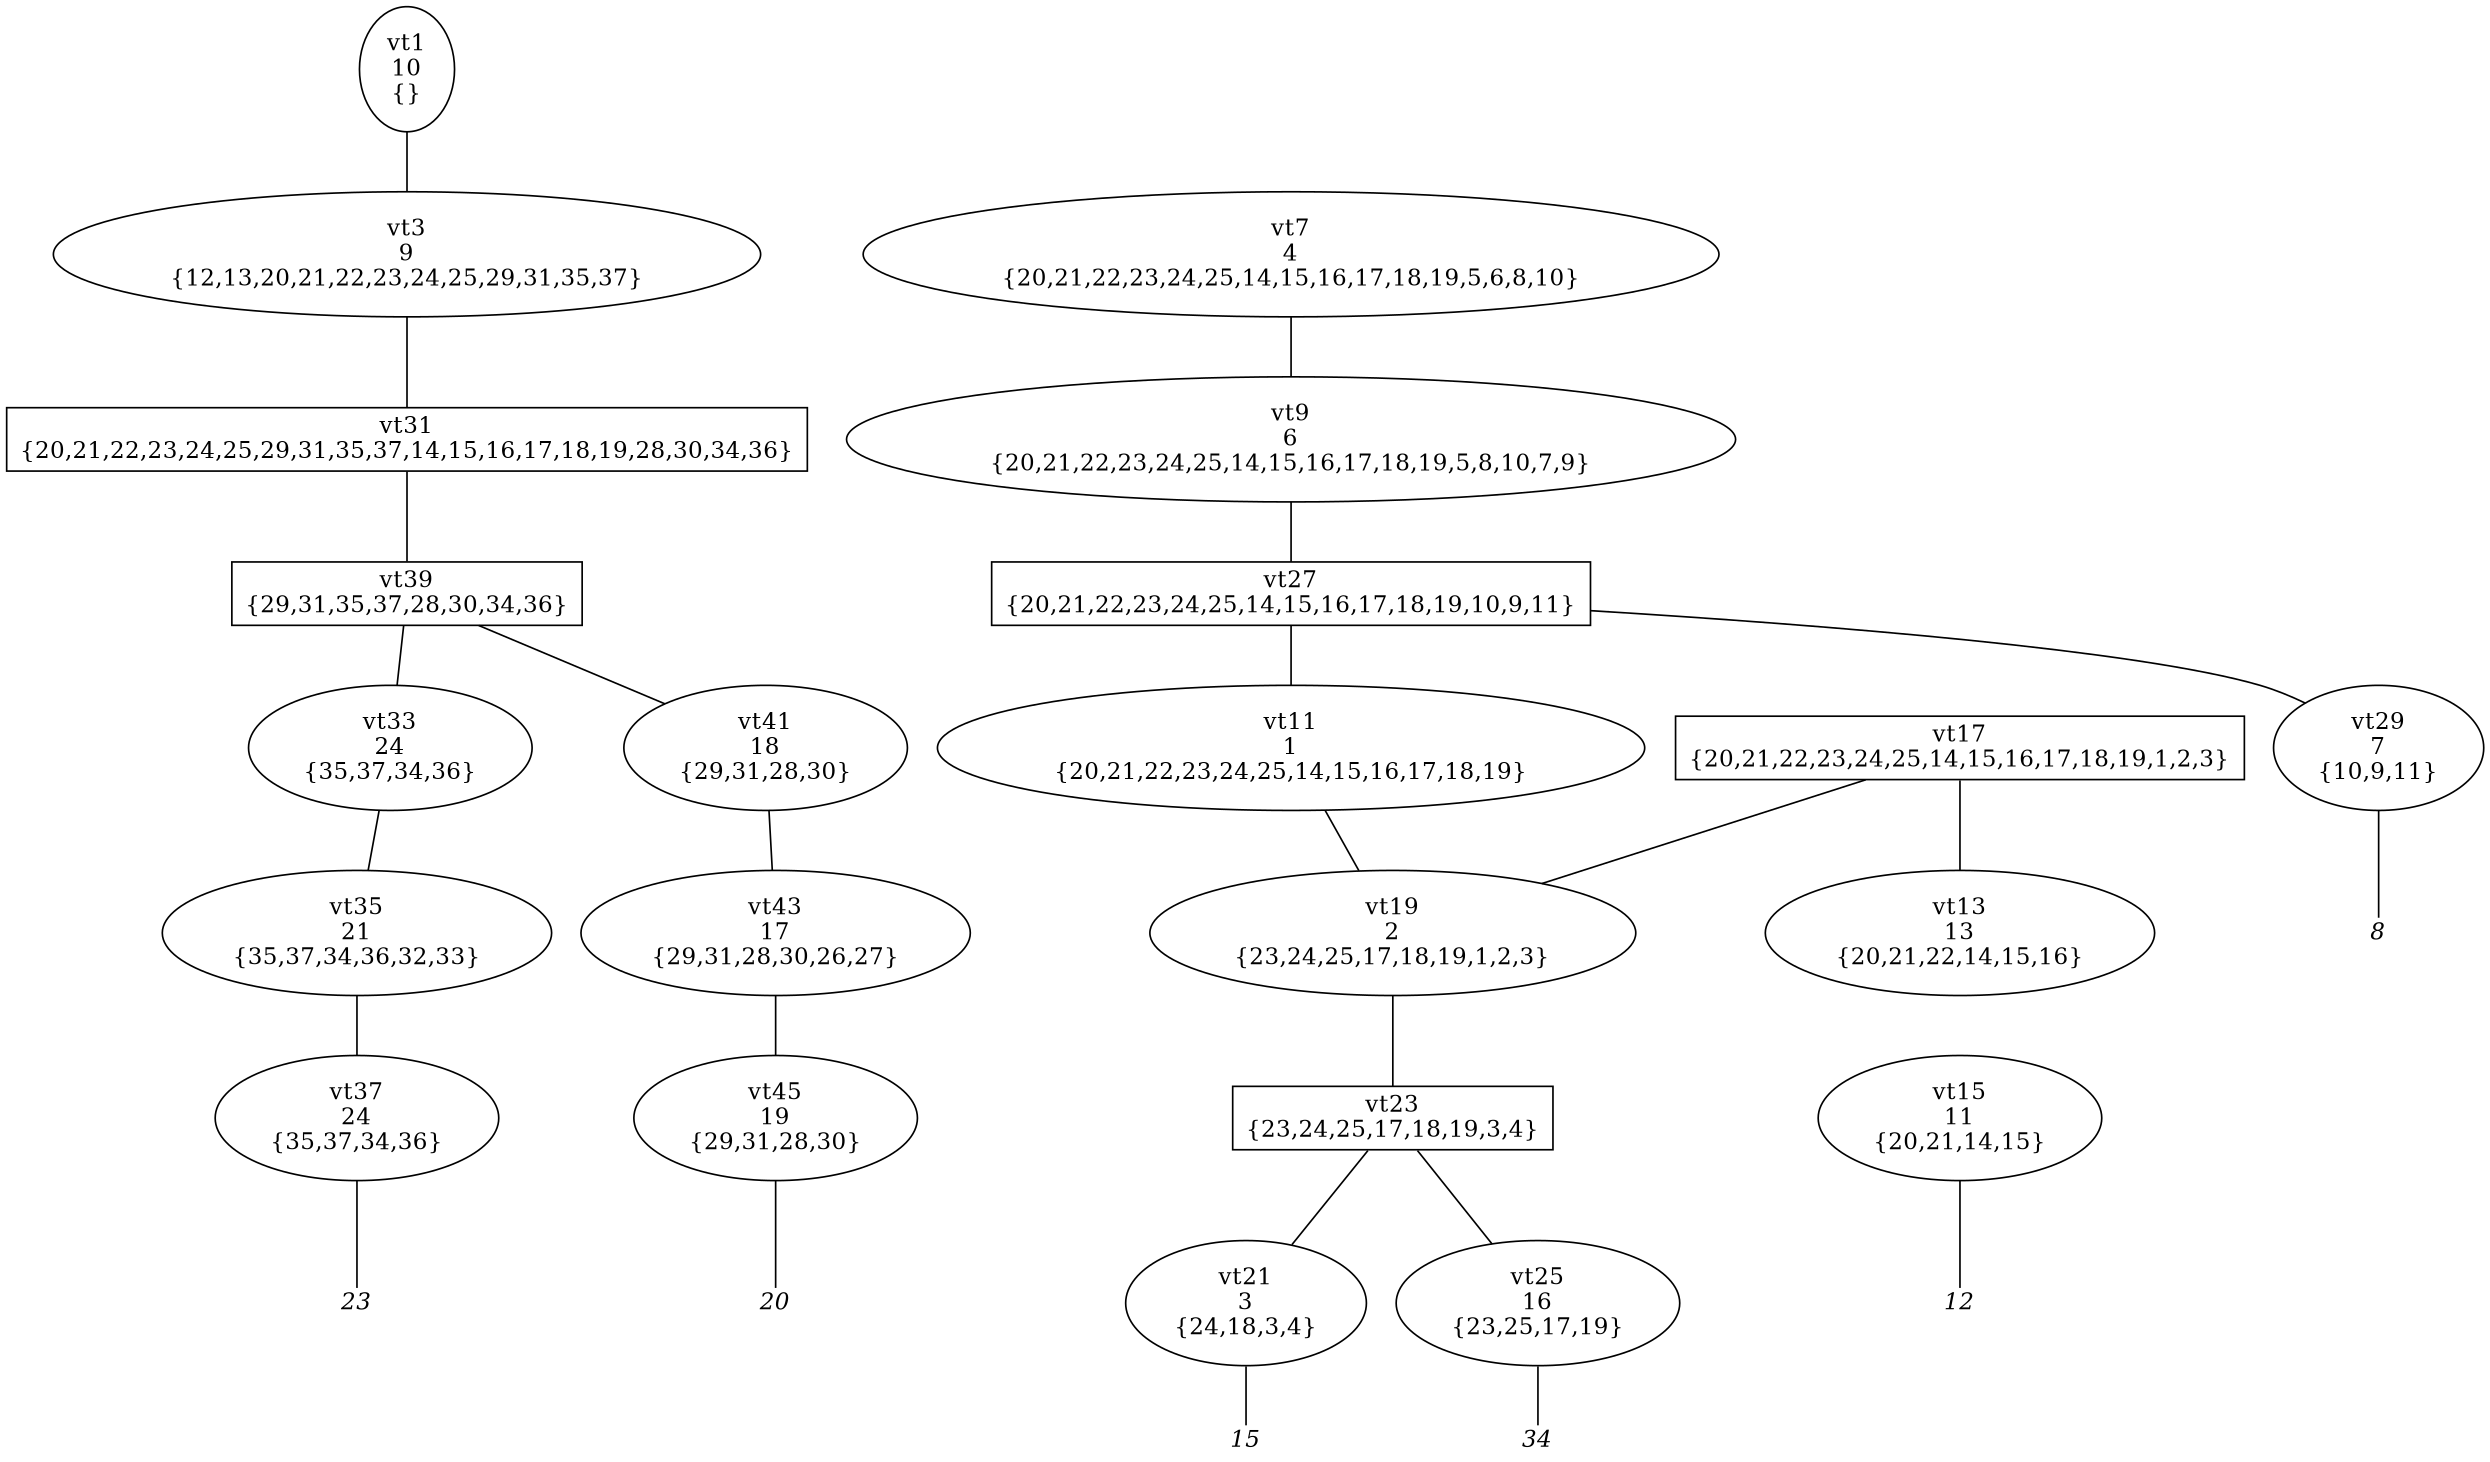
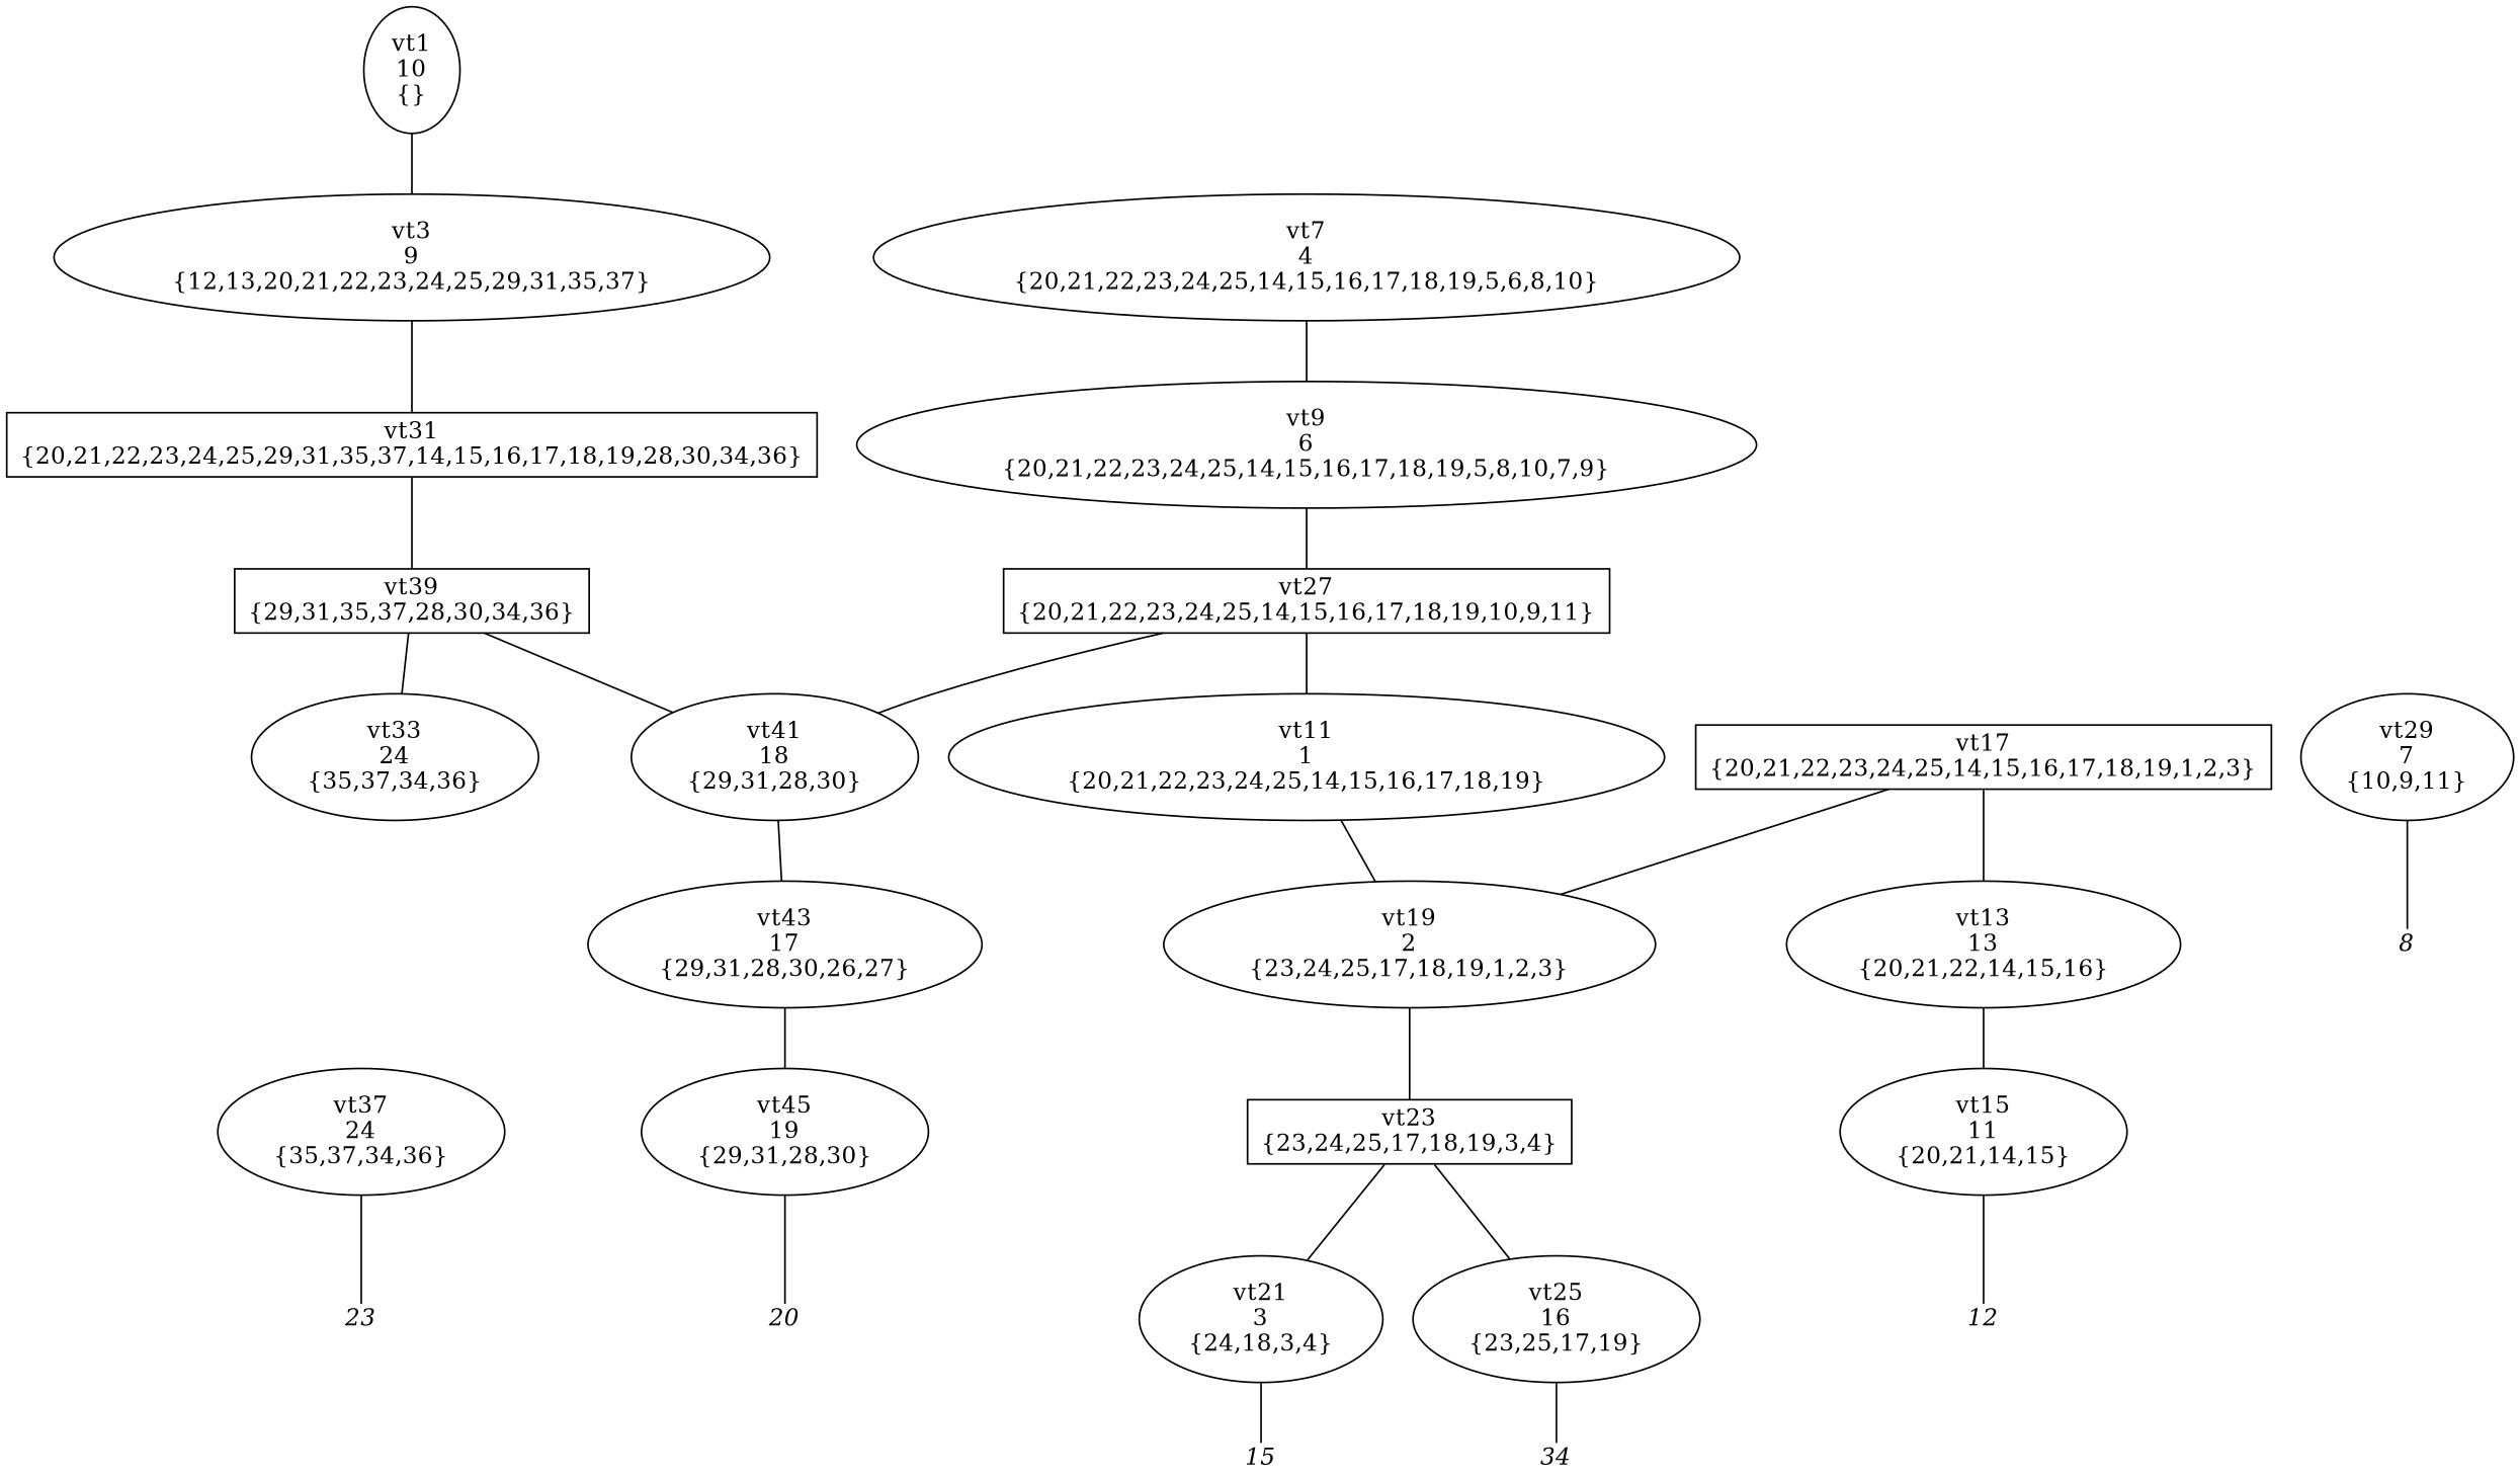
  digraph {
    node [shape=ellipse]
    edge [arrowhead=none]
    n1 [label="vt1\n10\n{}"]
    n2 [label="vt3\n9\n{12,13,20,21,22,23,24,25,29,31,35,37}"]
    n3 [label="vt31\n{20,21,22,23,24,25,29,31,35,37,14,15,16,17,18,19,28,30,34,36}" shape=box]
    n4 [label="vt39\n{29,31,35,37,28,30,34,36}" shape=box]
    n5 [label="vt33\n24\n{35,37,34,36}"]
    n6 [label="vt41\n18\n{29,31,28,30}"]
    n7 [label="vt7\n4\n{20,21,22,23,24,25,14,15,16,17,18,19,5,6,8,10}"]
    n8 [label="vt9\n6\n{20,21,22,23,24,25,14,15,16,17,18,19,5,8,10,7,9}"]
    n9 [label="vt27\n{20,21,22,23,24,25,14,15,16,17,18,19,10,9,11}" shape=box]
    n10 [label="vt11\n1\n{20,21,22,23,24,25,14,15,16,17,18,19}"]
    n11 [label="vt29\n7\n{10,9,11}"]
    n12 [label="vt19\n2\n{23,24,25,17,18,19,1,2,3}"]
    n13 [fixedsize=true fontname="Times-Italic" fontsize=14 height=.25 label=8 shape=plaintext width=.25]
    n14 [label="vt17\n{20,21,22,23,24,25,14,15,16,17,18,19,1,2,3}" shape=box]
    n15 [label="vt13\n13\n{20,21,22,14,15,16}"]
    n16 [label="vt15\n11\n{20,21,14,15}"]
    n17 [label="vt23\n{23,24,25,17,18,19,3,4}" shape=box]
    n18 [fixedsize=true fontname="Times-Italic" fontsize=14 height=.25 label=12 shape=plaintext width=.25]
    n19 [label="vt21\n3\n{24,18,3,4}"]
    n20 [label="vt25\n16\n{23,25,17,19}"]
    n21 [fixedsize=true fontname="Times-Italic" fontsize=14 height=.25 label=15 shape=plaintext width=.25]
    n22 [fixedsize=true fontname="Times-Italic" fontsize=14 height=.25 label=34 shape=plaintext width=.25]
-   n23 [label="vt35\n21\n{35,37,34,36,32,33}"]
    n24 [label="vt43\n17\n{29,31,28,30,26,27}"]
    n25 [label="vt37\n24\n{35,37,34,36}"]
    n26 [fixedsize=true fontname="Times-Italic" fontsize=14 height=.25 label=23 shape=plaintext width=.25]
    n27 [label="vt45\n19\n{29,31,28,30}"]
    n28 [fixedsize=true fontname="Times-Italic" fontsize=14 height=.25 label=20 shape=plaintext width=.25]
    n1 -> n2
    n2 -> n3
    n3 -> n4
    n4 -> n5
    n4 -> n6
-   n5 -> n23
    n6 -> n24
    n7 -> n8
    n8 -> n9
    n9 -> n10
-   n9 -> n11
+   n9 -> n6
    n10 -> n12
    n11 -> n13
    n12 -> n17
    n14 -> n12
    n14 -> n15
+   n15 -> n16
    n16 -> n18
    n17 -> n19
    n17 -> n20
    n19 -> n21
    n20 -> n22
-   n23 -> n25
    n24 -> n27
    n25 -> n26
    n27 -> n28
  }
